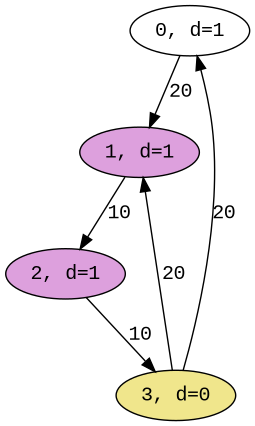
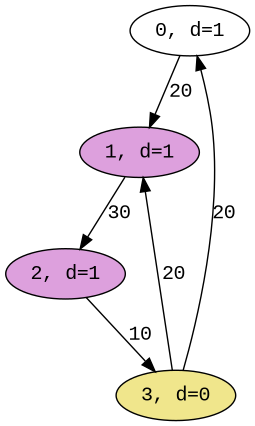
  digraph {
    fontname="Liberation Mono"
    rankdir=TB
    node [fillcolor=plum fontname="Liberation Mono" style=filled]
    edge [fontname="Liberation Mono"]
    n1 [fillcolor=white label="0, d=1"]
    n2 [label="1, d=1"]
    n3 [label="2, d=1"]
    n4 [fillcolor=khaki label="3, d=0"]
    n1 -> n2 [label=20]
-   n2 -> n3 [label=10]
+   n2 -> n3 [label=30]
    n3 -> n4 [label=10]
    n4 -> n1 [label=20]
    n4 -> n2 [label=20]
  }
